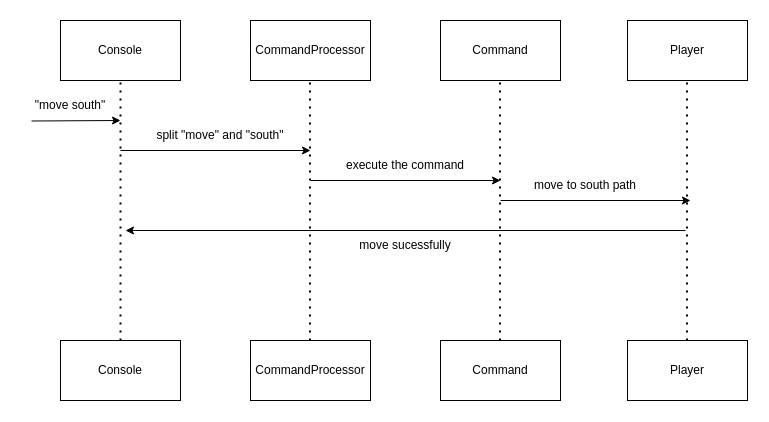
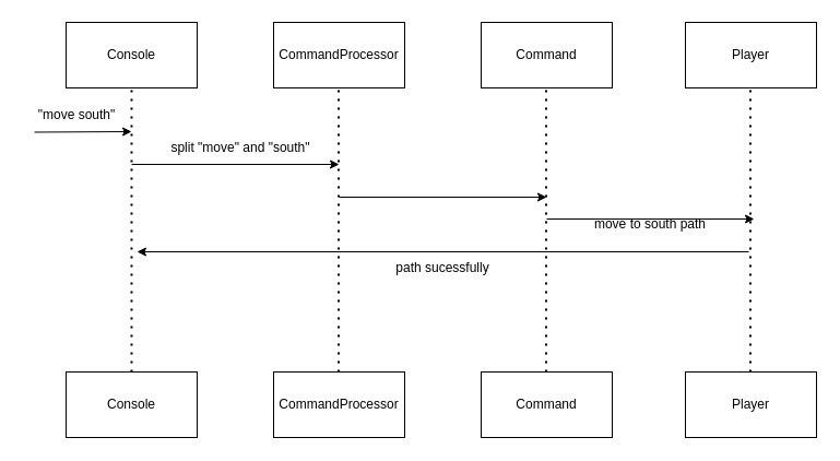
  <mxCell id="0" />
  <mxCell id="1" parent="0" />
  <mxCell id="2" value="Console" style="rounded=0;whiteSpace=wrap;html=1;" vertex="1" parent="1"><mxGeometry x="60" y="20" width="120" height="60" as="geometry" /></mxCell>
  <mxCell id="3" value="CommandProcessor" style="rounded=0;whiteSpace=wrap;html=1;" vertex="1" parent="1"><mxGeometry x="250" y="20" width="120" height="60" as="geometry" /></mxCell>
  <mxCell id="4" value="Command" style="rounded=0;whiteSpace=wrap;html=1;" vertex="1" parent="1"><mxGeometry x="440" y="20" width="120" height="60" as="geometry" /></mxCell>
  <mxCell id="5" value="Player" style="rounded=0;whiteSpace=wrap;html=1;" vertex="1" parent="1"><mxGeometry x="627" y="20" width="120" height="60" as="geometry" /></mxCell>
  <mxCell id="6" value="Console" style="rounded=0;whiteSpace=wrap;html=1;" vertex="1" parent="1"><mxGeometry x="60" y="340" width="120" height="60" as="geometry" /></mxCell>
  <mxCell id="7" value="CommandProcessor" style="rounded=0;whiteSpace=wrap;html=1;" vertex="1" parent="1"><mxGeometry x="250" y="340" width="120" height="60" as="geometry" /></mxCell>
  <mxCell id="8" value="Command" style="rounded=0;whiteSpace=wrap;html=1;" vertex="1" parent="1"><mxGeometry x="440" y="340" width="120" height="60" as="geometry" /></mxCell>
  <mxCell id="9" value="Player" style="rounded=0;whiteSpace=wrap;html=1;" vertex="1" parent="1"><mxGeometry x="627" y="340" width="120" height="60" as="geometry" /></mxCell>
  <mxCell id="10" value="" style="endArrow=none;dashed=1;html=1;dashPattern=1 3;strokeWidth=2;rounded=0;entryX=0.5;entryY=1;entryDx=0;entryDy=0;exitX=0.5;exitY=0;exitDx=0;exitDy=0;" edge="1" parent="1" source="6" target="2"><mxGeometry width="50" height="50" relative="1" as="geometry"><mxPoint x="310" y="290" as="sourcePoint" /><mxPoint x="360" y="240" as="targetPoint" /></mxGeometry></mxCell>
  <mxCell id="11" value="" style="endArrow=none;dashed=1;html=1;dashPattern=1 3;strokeWidth=2;rounded=0;entryX=0.5;entryY=1;entryDx=0;entryDy=0;exitX=0.5;exitY=0;exitDx=0;exitDy=0;" edge="1" parent="1"><mxGeometry width="50" height="50" relative="1" as="geometry"><mxPoint x="309.5" y="340" as="sourcePoint" /><mxPoint x="309.5" y="80" as="targetPoint" /></mxGeometry></mxCell>
  <mxCell id="12" value="" style="endArrow=none;dashed=1;html=1;dashPattern=1 3;strokeWidth=2;rounded=0;entryX=0.5;entryY=1;entryDx=0;entryDy=0;exitX=0.5;exitY=0;exitDx=0;exitDy=0;" edge="1" parent="1"><mxGeometry width="50" height="50" relative="1" as="geometry"><mxPoint x="499.5" y="340" as="sourcePoint" /><mxPoint x="499.5" y="80" as="targetPoint" /></mxGeometry></mxCell>
  <mxCell id="13" value="" style="endArrow=none;dashed=1;html=1;dashPattern=1 3;strokeWidth=2;rounded=0;entryX=0.5;entryY=1;entryDx=0;entryDy=0;exitX=0.5;exitY=0;exitDx=0;exitDy=0;" edge="1" parent="1"><mxGeometry width="50" height="50" relative="1" as="geometry"><mxPoint x="686.5" y="340" as="sourcePoint" /><mxPoint x="686.5" y="80" as="targetPoint" /></mxGeometry></mxCell>
  <mxCell id="14" value="" style="endArrow=classic;html=1;rounded=0;exitX=0.11;exitY=1.017;exitDx=0;exitDy=0;exitPerimeter=0;" edge="1" parent="1" source="17"><mxGeometry width="50" height="50" relative="1" as="geometry"><mxPoint x="-30" y="120" as="sourcePoint" /><mxPoint x="120" y="120" as="targetPoint" /></mxGeometry></mxCell>
  <mxCell id="15" value="" style="endArrow=classic;html=1;rounded=0;" edge="1" parent="1"><mxGeometry width="50" height="50" relative="1" as="geometry"><mxPoint x="120" y="150" as="sourcePoint" /><mxPoint x="310" y="150" as="targetPoint" /></mxGeometry></mxCell>
  <mxCell id="16" value="" style="endArrow=classic;html=1;rounded=0;" edge="1" parent="1"><mxGeometry width="50" height="50" relative="1" as="geometry"><mxPoint x="310" y="180" as="sourcePoint" /><mxPoint x="500" y="180" as="targetPoint" /></mxGeometry></mxCell>
  <mxCell id="17" value="&quot;move south&quot;" style="text;html=1;align=center;verticalAlign=middle;whiteSpace=wrap;rounded=0;" vertex="1" parent="1"><mxGeometry x="20" y="90" width="100" height="30" as="geometry" /></mxCell>
  <mxCell id="18" value="split &quot;move&quot; and &quot;south&quot;" style="text;html=1;align=center;verticalAlign=middle;whiteSpace=wrap;rounded=0;" vertex="1" parent="1"><mxGeometry x="150" y="120" width="140" height="30" as="geometry" /></mxCell>
- <mxCell id="19" value="execute the command" style="text;html=1;align=center;verticalAlign=middle;whiteSpace=wrap;rounded=0;" vertex="1" parent="1"><mxGeometry x="330" y="150" width="150" height="30" as="geometry" /></mxCell>
- <mxCell id="20" value="move to south path" style="text;html=1;align=center;verticalAlign=middle;whiteSpace=wrap;rounded=0;" vertex="1" parent="1"><mxGeometry x="530" y="170" width="110" height="30" as="geometry" /></mxCell>
+ <mxCell id="20" value="move to south path" style="text;html=1;align=center;verticalAlign=middle;whiteSpace=wrap;rounded=0;" vertex="1" parent="1"><mxGeometry x="540" y="190" width="110" height="30" as="geometry" /></mxCell>
  <mxCell id="21" value="" style="endArrow=classic;html=1;rounded=0;" edge="1" parent="1"><mxGeometry width="50" height="50" relative="1" as="geometry"><mxPoint x="500" y="200" as="sourcePoint" /><mxPoint x="690" y="200" as="targetPoint" /></mxGeometry></mxCell>
  <mxCell id="22" value="" style="endArrow=classic;html=1;rounded=0;" edge="1" parent="1"><mxGeometry width="50" height="50" relative="1" as="geometry"><mxPoint x="685" y="230" as="sourcePoint" /><mxPoint x="125" y="230" as="targetPoint" /></mxGeometry></mxCell>
- <mxCell id="23" value="move sucessfully" style="text;html=1;align=center;verticalAlign=middle;whiteSpace=wrap;rounded=0;" vertex="1" parent="1"><mxGeometry x="330" y="230" width="150" height="30" as="geometry" /></mxCell>
+ <mxCell id="23" value="path sucessfully" style="text;html=1;align=center;verticalAlign=middle;whiteSpace=wrap;rounded=0;" vertex="1" parent="1"><mxGeometry x="330" y="230" width="150" height="30" as="geometry" /></mxCell>
